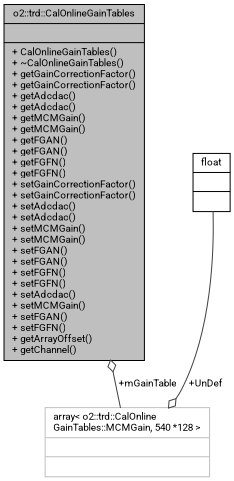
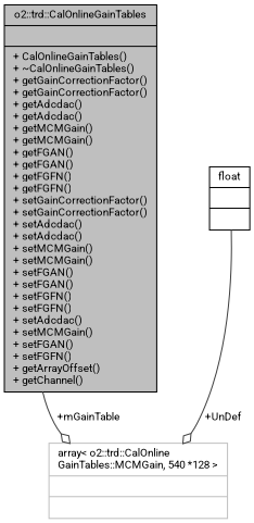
  digraph {
    fontname=Roboto
    node [color=black fontname=Roboto fontsize=10 shape=record]
    edge [arrowhead=odiamond color=grey25 fontname=Roboto fontsize=10 labelfontname=Helvetica labelfontsize=10 style=solid]
    n1 [fillcolor=grey75 fontcolor=black height=0.2 label="{o2::trd::CalOnlineGainTables\n||+ CalOnlineGainTables()\l+ ~CalOnlineGainTables()\l+ getGainCorrectionFactor()\l+ getGainCorrectionFactor()\l+ getAdcdac()\l+ getAdcdac()\l+ getMCMGain()\l+ getMCMGain()\l+ getFGAN()\l+ getFGAN()\l+ getFGFN()\l+ getFGFN()\l+ setGainCorrectionFactor()\l+ setGainCorrectionFactor()\l+ setAdcdac()\l+ setAdcdac()\l+ setMCMGain()\l+ setMCMGain()\l+ setFGAN()\l+ setFGAN()\l+ setFGFN()\l+ setFGFN()\l+ setAdcdac()\l+ setMCMGain()\l+ setFGAN()\l+ setFGFN()\l+ getArrayOffset()\l+ getChannel()\l}" style=filled width=0.4]
    n2 [height=0.2 label="{float\n||}" width=0.4]
    n3 [color=grey75 height=0.2 label="{array\< o2::trd::CalOnline\lGainTables::MCMGain, 540 *128 \>\n||}" width=0.4]
    n2 -> n3 [label=" +UnDef"]
-   n3 -> n1 [label=" +mGainTable"]
+   n1 -> n3 [label=" +mGainTable"]
  }
